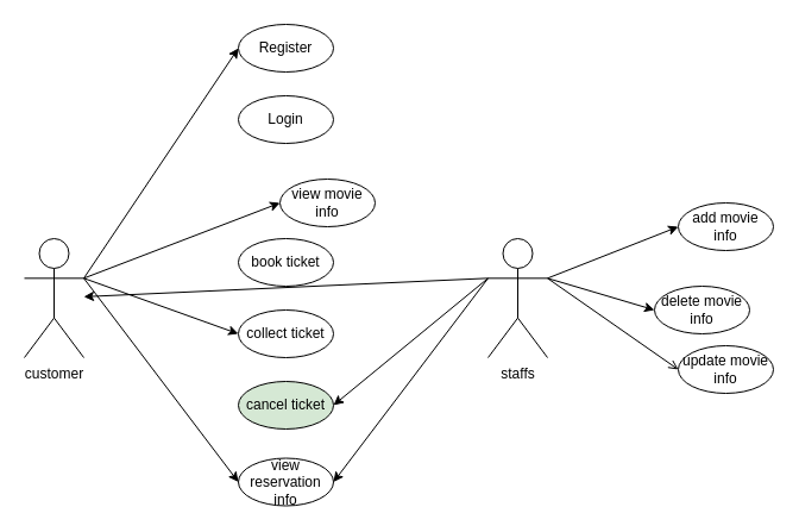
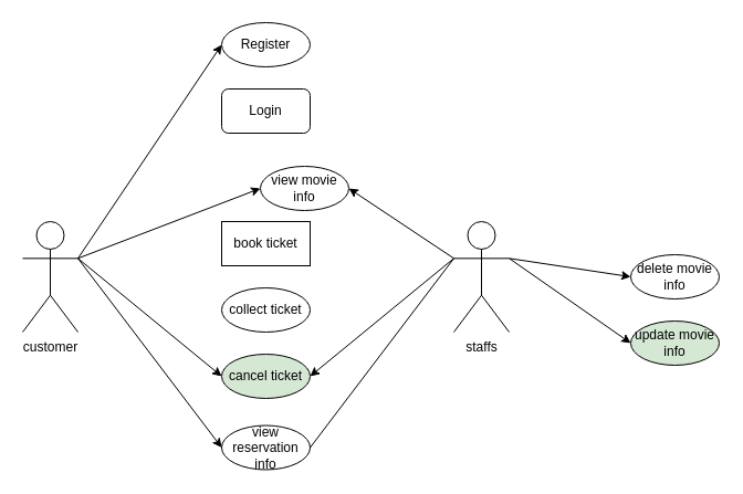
  <mxCell id="0" />
  <mxCell id="1" parent="0" />
  <mxCell id="2" value="Register" style="ellipse;whiteSpace=wrap;html=1;" vertex="1" parent="1"><mxGeometry x="200" y="20" width="80" height="40" as="geometry" /></mxCell>
- <mxCell id="3" value="Login" style="ellipse;whiteSpace=wrap;html=1;" vertex="1" parent="1"><mxGeometry x="200" y="80" width="80" height="40" as="geometry" /></mxCell>
+ <mxCell id="3" value="Login" style="whiteSpace=wrap;html=1;rounded=1;" vertex="1" parent="1"><mxGeometry x="200" y="80" width="80" height="40" as="geometry" /></mxCell>
  <mxCell id="4" value="view movie info" style="ellipse;whiteSpace=wrap;html=1;" vertex="1" parent="1"><mxGeometry x="235" y="150" width="80" height="40" as="geometry" /></mxCell>
- <mxCell id="5" value="book ticket" style="ellipse;whiteSpace=wrap;html=1;" vertex="1" parent="1"><mxGeometry x="200" y="200" width="80" height="40" as="geometry" /></mxCell>
+ <mxCell id="5" value="book ticket" style="whiteSpace=wrap;html=1;rounded=0;" vertex="1" parent="1"><mxGeometry x="200" y="200" width="80" height="40" as="geometry" /></mxCell>
  <mxCell id="6" value="collect ticket" style="ellipse;whiteSpace=wrap;html=1;" vertex="1" parent="1"><mxGeometry x="200" y="260" width="80" height="40" as="geometry" /></mxCell>
  <mxCell id="7" value="cancel ticket" style="ellipse;whiteSpace=wrap;html=1;fillColor=#d5e8d4;" vertex="1" parent="1"><mxGeometry x="200" y="320" width="80" height="40" as="geometry" /></mxCell>
- <mxCell id="8" value="add movie info" style="ellipse;whiteSpace=wrap;html=1;" vertex="1" parent="1"><mxGeometry x="570" y="170" width="80" height="40" as="geometry" /></mxCell>
- <mxCell id="9" value="delete movie info" style="ellipse;whiteSpace=wrap;html=1;" vertex="1" parent="1"><mxGeometry x="550" y="240" width="80" height="40" as="geometry" /></mxCell>
- <mxCell id="10" value="update movie info" style="ellipse;whiteSpace=wrap;html=1;" vertex="1" parent="1"><mxGeometry x="570" y="290" width="80" height="40" as="geometry" /></mxCell>
+ <mxCell id="9" value="delete movie info" style="ellipse;whiteSpace=wrap;html=1;" vertex="1" parent="1"><mxGeometry x="570" y="230" width="80" height="40" as="geometry" /></mxCell>
+ <mxCell id="10" value="update movie info" style="ellipse;whiteSpace=wrap;html=1;fillColor=#d5e8d4;" vertex="1" parent="1"><mxGeometry x="570" y="290" width="80" height="40" as="geometry" /></mxCell>
  <mxCell id="11" value="view reservation info" style="ellipse;whiteSpace=wrap;html=1;" vertex="1" parent="1"><mxGeometry x="200" y="384.5" width="80" height="40" as="geometry" /></mxCell>
  <mxCell id="12" value="customer" style="shape=umlActor;verticalLabelPosition=bottom;verticalAlign=top;html=1;outlineConnect=0;" vertex="1" parent="1"><mxGeometry x="20" y="200" width="50" height="100" as="geometry" /></mxCell>
  <mxCell id="13" value="staffs" style="shape=umlActor;verticalLabelPosition=bottom;verticalAlign=top;html=1;outlineConnect=0;" vertex="1" parent="1"><mxGeometry x="410" y="200" width="50" height="100" as="geometry" /></mxCell>
  <mxCell id="14" value="" style="endArrow=classic;html=1;rounded=0;entryX=0;entryY=0.5;entryDx=0;entryDy=0;exitX=1;exitY=0.333;exitDx=0;exitDy=0;exitPerimeter=0;" edge="1" parent="1" source="12" target="2"><mxGeometry width="50" height="50" relative="1" as="geometry"><mxPoint x="60" y="200" as="sourcePoint" /><mxPoint x="110" y="150" as="targetPoint" /></mxGeometry></mxCell>
  <mxCell id="15" value="" style="endArrow=classic;html=1;rounded=0;entryX=0;entryY=0.5;entryDx=0;entryDy=0;exitX=1;exitY=0.333;exitDx=0;exitDy=0;exitPerimeter=0;" edge="1" parent="1" source="12" target="4"><mxGeometry width="50" height="50" relative="1" as="geometry"><mxPoint x="80" y="220" as="sourcePoint" /><mxPoint x="220" y="60" as="targetPoint" /></mxGeometry></mxCell>
- <mxCell id="16" value="" style="endArrow=classic;html=1;rounded=0;entryX=0;entryY=0.5;entryDx=0;entryDy=0;exitX=1;exitY=0.333;exitDx=0;exitDy=0;exitPerimeter=0;" edge="1" parent="1" source="12" target="6"><mxGeometry width="50" height="50" relative="1" as="geometry"><mxPoint x="80" y="243.333" as="sourcePoint" /><mxPoint x="210" y="230" as="targetPoint" /></mxGeometry></mxCell>
+ <mxCell id="17" value="" style="endArrow=classic;html=1;rounded=0;entryX=0;entryY=0.5;entryDx=0;entryDy=0;exitX=1;exitY=0.333;exitDx=0;exitDy=0;exitPerimeter=0;" edge="1" parent="1" source="12" target="7"><mxGeometry width="50" height="50" relative="1" as="geometry"><mxPoint x="80" y="243.333" as="sourcePoint" /><mxPoint x="210" y="290" as="targetPoint" /></mxGeometry></mxCell>
  <mxCell id="18" value="" style="endArrow=classic;html=1;rounded=0;entryX=0;entryY=0.5;entryDx=0;entryDy=0;exitX=1;exitY=0.333;exitDx=0;exitDy=0;exitPerimeter=0;" edge="1" parent="1" source="12" target="11"><mxGeometry width="50" height="50" relative="1" as="geometry"><mxPoint x="80" y="243.333" as="sourcePoint" /><mxPoint x="210" y="350" as="targetPoint" /></mxGeometry></mxCell>
- <mxCell id="19" value="" style="endArrow=classic;html=1;rounded=0;exitX=0;exitY=0.333;exitDx=0;exitDy=0;exitPerimeter=0;" edge="1" parent="1" source="13" target="12"><mxGeometry width="50" height="50" relative="1" as="geometry"><mxPoint x="560" y="280" as="sourcePoint" /><mxPoint x="480" y="250" as="targetPoint" /></mxGeometry></mxCell>
- <mxCell id="20" value="" style="endArrow=classic;html=1;rounded=0;exitX=0;exitY=0.333;exitDx=0;exitDy=0;exitPerimeter=0;entryX=1;entryY=0.5;entryDx=0;entryDy=0;" edge="1" parent="1" source="13" target="11"><mxGeometry width="50" height="50" relative="1" as="geometry"><mxPoint x="420" y="243.333" as="sourcePoint" /><mxPoint x="290" y="480" as="targetPoint" /></mxGeometry></mxCell>
+ <mxCell id="19" value="" style="endArrow=classic;html=1;rounded=0;exitX=0;exitY=0.333;exitDx=0;exitDy=0;exitPerimeter=0;entryX=1;entryY=0.5;entryDx=0;entryDy=0;" edge="1" parent="1" source="13" target="4"><mxGeometry width="50" height="50" relative="1" as="geometry"><mxPoint x="560" y="280" as="sourcePoint" /><mxPoint x="480" y="250" as="targetPoint" /></mxGeometry></mxCell>
+ <mxCell id="20" value="" style="endArrow=none;html=1;rounded=0;exitX=0;exitY=0.333;exitDx=0;exitDy=0;exitPerimeter=0;entryX=1;entryY=0.5;entryDx=0;entryDy=0;" edge="1" parent="1" source="13" target="11"><mxGeometry width="50" height="50" relative="1" as="geometry"><mxPoint x="420" y="243.333" as="sourcePoint" /><mxPoint x="290" y="480" as="targetPoint" /></mxGeometry></mxCell>
  <mxCell id="21" value="" style="endArrow=classic;html=1;rounded=0;exitX=0;exitY=0.333;exitDx=0;exitDy=0;exitPerimeter=0;entryX=1;entryY=0.5;entryDx=0;entryDy=0;" edge="1" parent="1" source="13" target="7"><mxGeometry width="50" height="50" relative="1" as="geometry"><mxPoint x="429" y="180.003" as="sourcePoint" /><mxPoint x="299" y="351.17" as="targetPoint" /></mxGeometry></mxCell>
- <mxCell id="22" value="" style="endArrow=open;html=1;rounded=0;exitX=1;exitY=0.333;exitDx=0;exitDy=0;exitPerimeter=0;entryX=0;entryY=0.5;entryDx=0;entryDy=0;" edge="1" parent="1" source="13" target="10"><mxGeometry width="50" height="50" relative="1" as="geometry"><mxPoint x="510" y="380" as="sourcePoint" /><mxPoint x="560" y="330" as="targetPoint" /></mxGeometry></mxCell>
- <mxCell id="23" value="" style="endArrow=classic;html=1;rounded=0;exitX=1;exitY=0.333;exitDx=0;exitDy=0;exitPerimeter=0;entryX=0;entryY=0.5;entryDx=0;entryDy=0;" edge="1" parent="1" source="13" target="8"><mxGeometry width="50" height="50" relative="1" as="geometry"><mxPoint x="460" y="170.003" as="sourcePoint" /><mxPoint x="570" y="246.67" as="targetPoint" /></mxGeometry></mxCell>
+ <mxCell id="22" value="" style="endArrow=classic;html=1;rounded=0;exitX=1;exitY=0.333;exitDx=0;exitDy=0;exitPerimeter=0;entryX=0;entryY=0.5;entryDx=0;entryDy=0;" edge="1" parent="1" source="13" target="10"><mxGeometry width="50" height="50" relative="1" as="geometry"><mxPoint x="510" y="380" as="sourcePoint" /><mxPoint x="560" y="330" as="targetPoint" /></mxGeometry></mxCell>
  <mxCell id="24" value="" style="endArrow=classic;html=1;rounded=0;exitX=1;exitY=0.333;exitDx=0;exitDy=0;exitPerimeter=0;entryX=0;entryY=0.5;entryDx=0;entryDy=0;" edge="1" parent="1" source="13" target="9"><mxGeometry width="50" height="50" relative="1" as="geometry"><mxPoint x="500" y="240.003" as="sourcePoint" /><mxPoint x="610" y="196.67" as="targetPoint" /></mxGeometry></mxCell>
